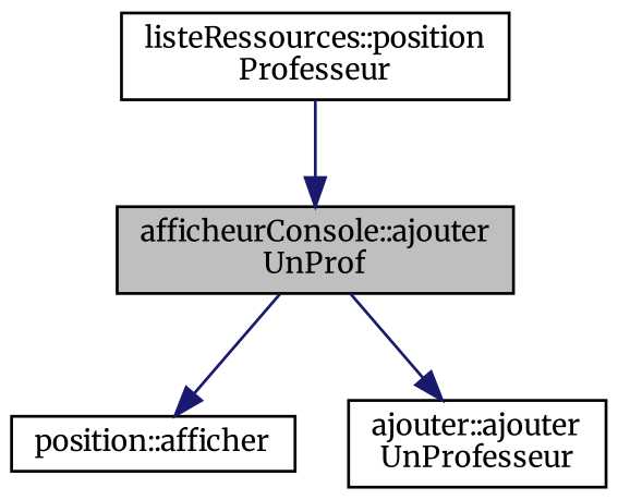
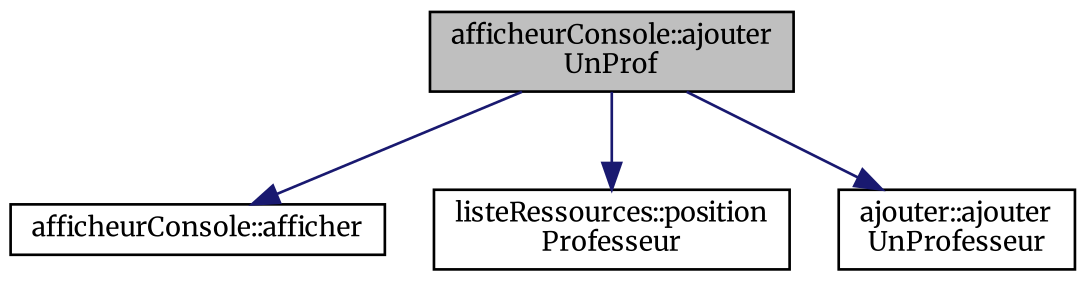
  digraph {
    fontname=Merriweather
    rankdir=TB
    node [color=black fillcolor=white fontname=Merriweather fontsize=10 shape=record style=filled]
    edge [color=midnightblue fontname=Merriweather fontsize=10 labelfontname=Helvetica labelfontsize=10 style=solid]
    n1 [fillcolor=grey75 fontcolor=black height=0.2 label="afficheurConsole::ajouter\lUnProf" width=0.4]
-   n2 [height=0.2 label="position::afficher" width=0.4]
+   n2 [height=0.2 label="afficheurConsole::afficher" width=0.4]
    n3 [height=0.2 label="listeRessources::position\lProfesseur" width=0.4]
    n4 [height=0.2 label="ajouter::ajouter\lUnProfesseur" width=0.4]
    n1 -> n2
-   n3 -> n1
+   n1 -> n3
    n1 -> n4
  }
